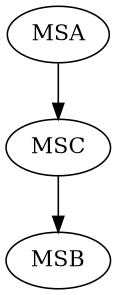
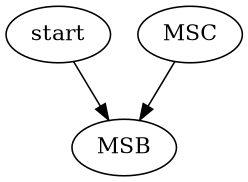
  digraph {
+   start
    MSB
-   MSA
    MSC
-   MSA -> MSC
+   start -> MSB
    MSC -> MSB
  }
